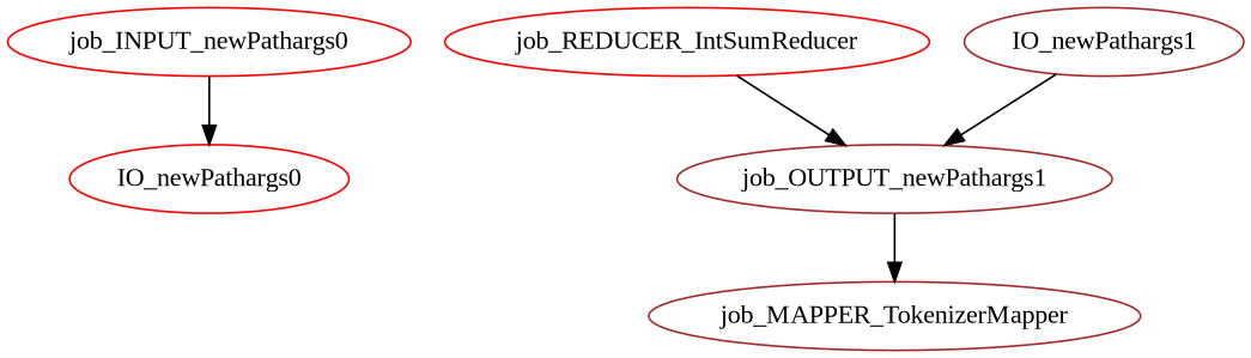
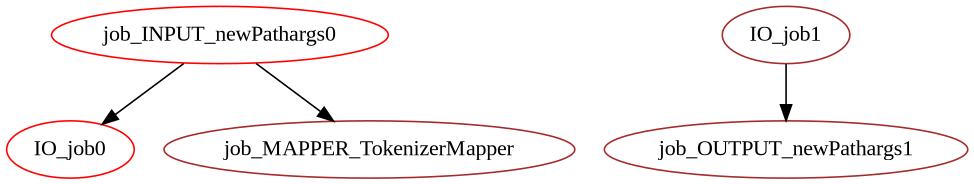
  digraph {
    fontname="Liberation Serif"
    node [color=red fontname="Liberation Serif"]
    edge [fontname="Liberation Serif"]
-   IO_newPathargs0
+   IO_newPathargs0 [label=IO_job0]
    job_INPUT_newPathargs0
    job_MAPPER_TokenizerMapper [color=brown]
-   job_REDUCER_IntSumReducer
    job_OUTPUT_newPathargs1 [color=brown]
-   IO_newPathargs1 [color=brown]
+   IO_newPathargs1 [color=brown label=IO_job1]
    job_INPUT_newPathargs0 -> IO_newPathargs0
-   job_OUTPUT_newPathargs1 -> job_MAPPER_TokenizerMapper
-   job_REDUCER_IntSumReducer -> job_OUTPUT_newPathargs1
+   job_INPUT_newPathargs0 -> job_MAPPER_TokenizerMapper
    IO_newPathargs1 -> job_OUTPUT_newPathargs1
  }
